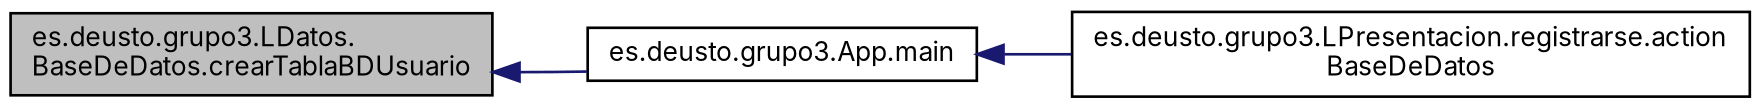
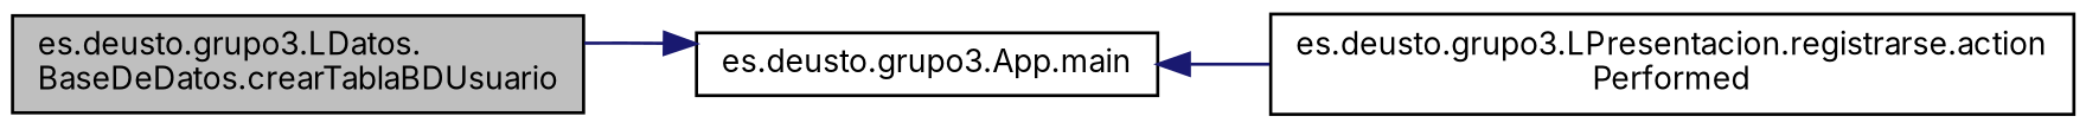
  digraph {
    fontname=Inter
    rankdir=LR
    node [color=black fillcolor=white fontname=Inter fontsize=10 shape=record style=filled]
    edge [color=midnightblue dir=back fontname=Inter fontsize=10 labelfontname=Helvetica labelfontsize=10 style=solid]
    n1 [fillcolor=grey75 fontcolor=black height=0.2 label="es.deusto.grupo3.LDatos.\lBaseDeDatos.crearTablaBDUsuario" width=0.4]
    n2 [height=0.2 label="es.deusto.grupo3.App.main" width=0.4]
-   n3 [height=0.2 label="es.deusto.grupo3.LPresentacion.registrarse.action\lBaseDeDatos" width=0.4]
-   n1 -> n2
+   n3 [height=0.2 label="es.deusto.grupo3.LPresentacion.registrarse.action\lPerformed" width=0.4]
+   n2 -> n1
    n2 -> n3
  }
